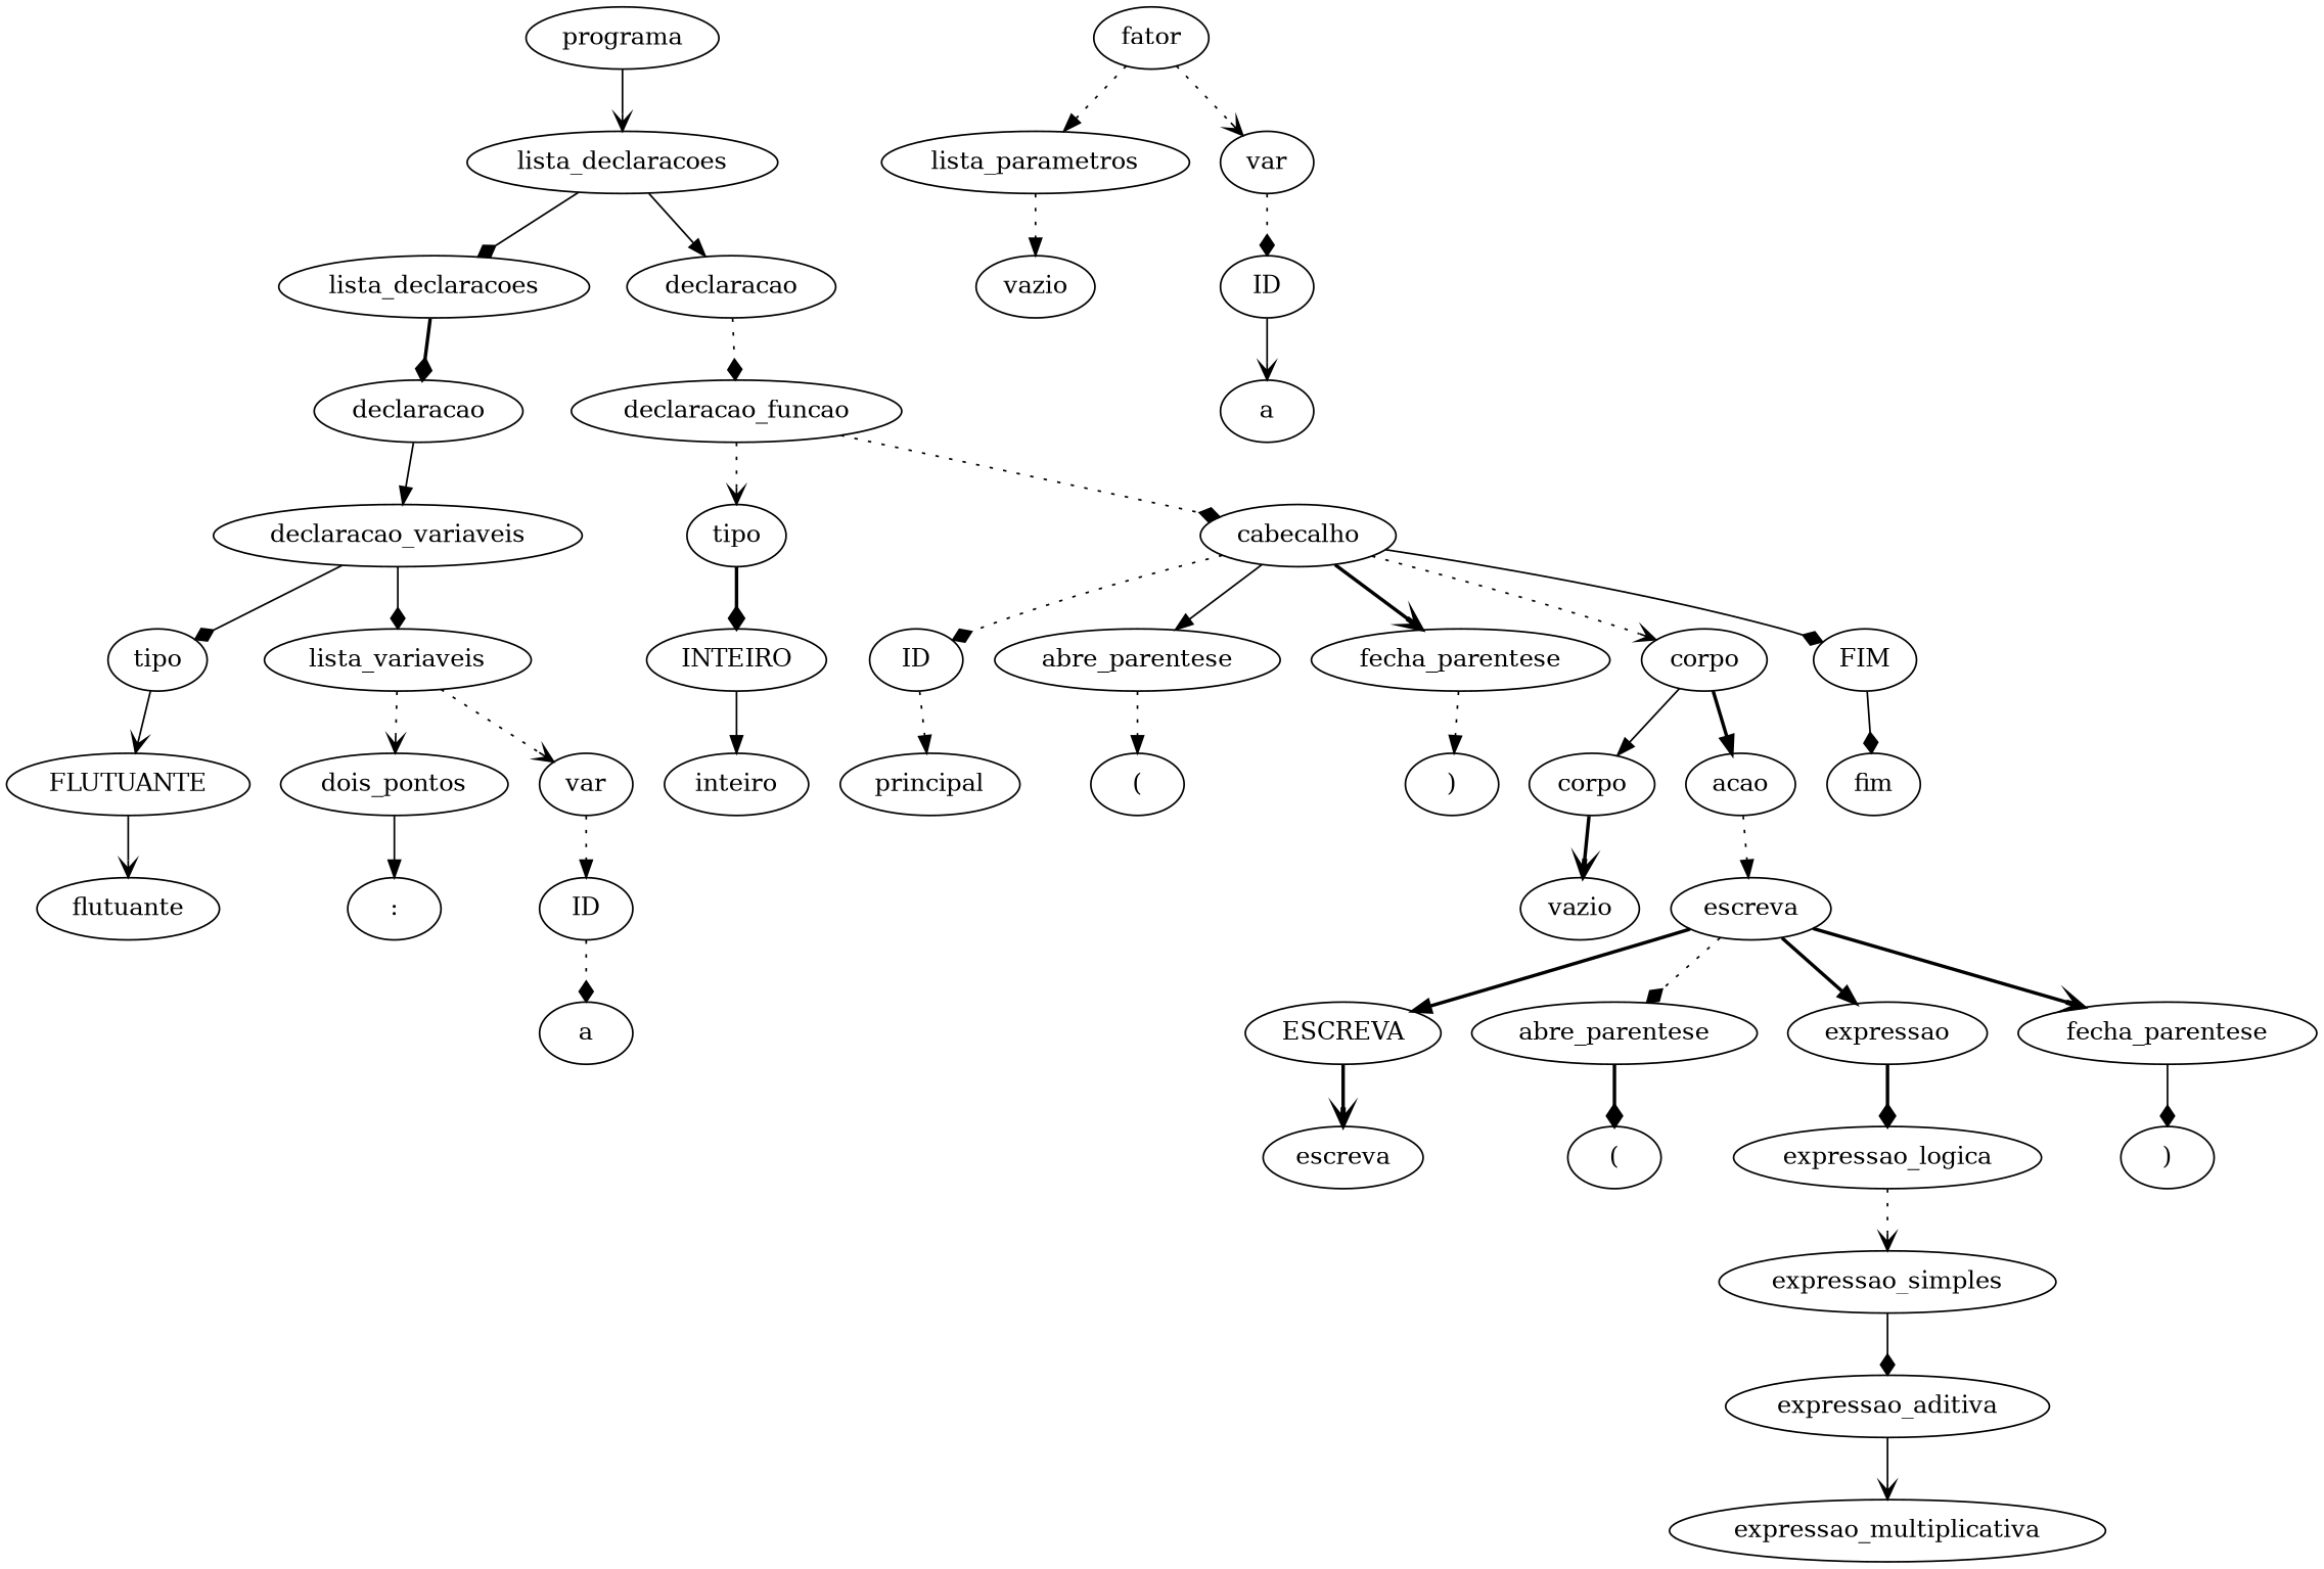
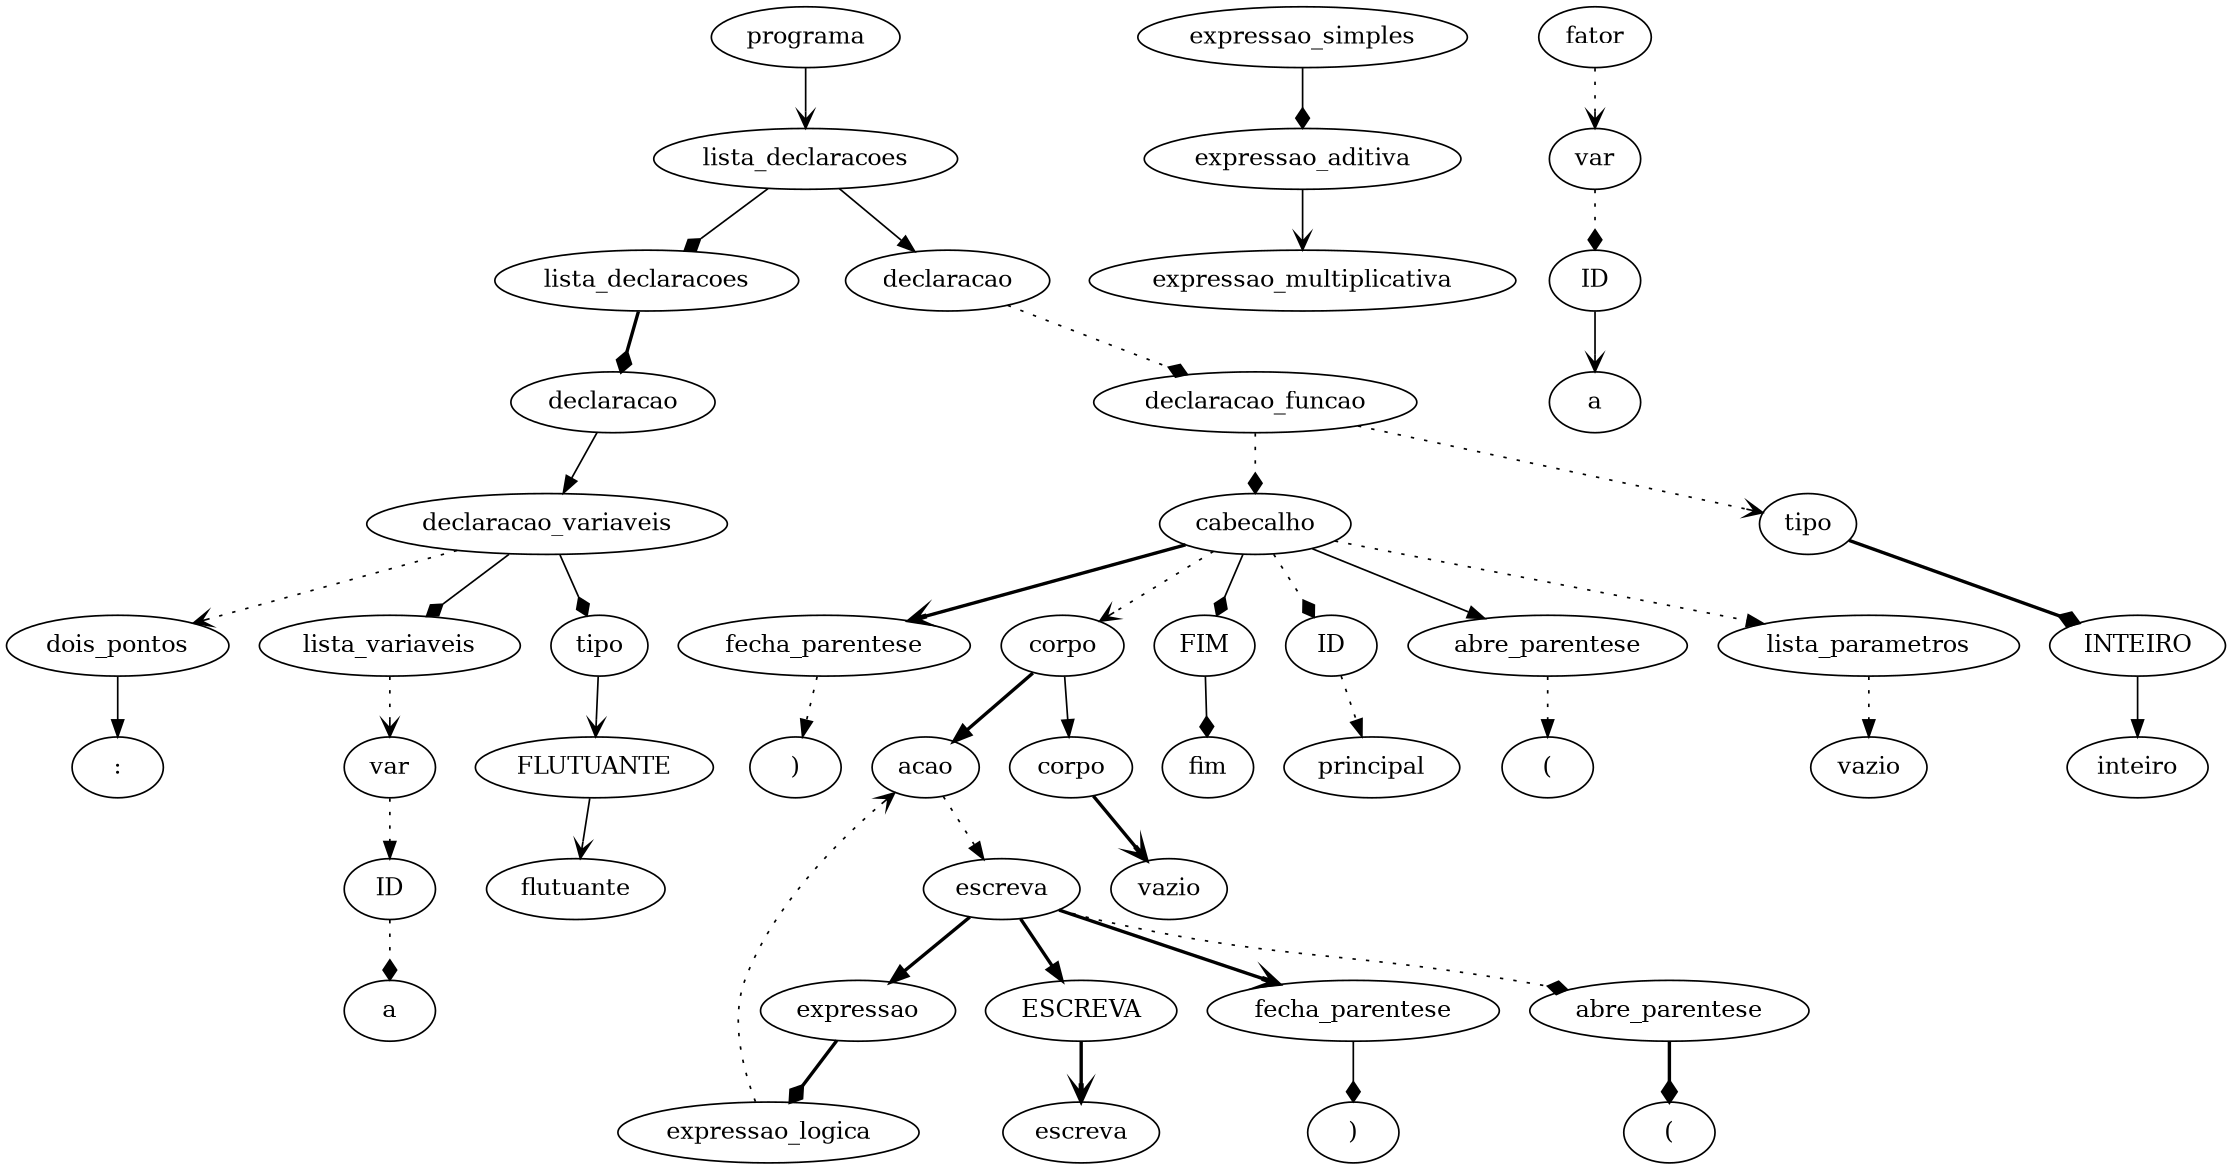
  digraph {
    edge [arrowhead=diamond style=dotted]
    n1 [label=programa]
    n2 [label=lista_declaracoes]
    n3 [label=lista_declaracoes]
    n4 [label=declaracao]
    n5 [label=declaracao]
    n6 [label=declaracao_funcao]
    n7 [label=declaracao_variaveis]
    n8 [label=tipo]
    n9 [label=dois_pontos]
    n10 [label=lista_variaveis]
    n11 [label=FLUTUANTE]
    n12 [label=":"]
    n13 [label=var]
    n14 [label=flutuante]
    n15 [label=ID]
    n16 [label=a]
    n17 [label=tipo]
    n18 [label=cabecalho]
    n19 [label=INTEIRO]
    n20 [label=ID]
    n21 [label=abre_parentese]
    n22 [label=lista_parametros]
    n23 [label=fecha_parentese]
    n24 [label=corpo]
    n25 [label=FIM]
    n26 [label=inteiro]
    n27 [label=principal]
    n28 [label="("]
    n29 [label=vazio]
    n30 [label=")"]
    n31 [label=corpo]
    n32 [label=acao]
    n33 [label=fim]
    n34 [label=vazio]
    n35 [label=escreva]
    n36 [label=ESCREVA]
    n37 [label=abre_parentese]
    n38 [label=expressao]
    n39 [label=fecha_parentese]
    n40 [label=escreva]
    n41 [label="("]
    n42 [label=expressao_logica]
    n43 [label=")"]
    n44 [label=expressao_simples]
    n45 [label=expressao_aditiva]
    n46 [label=expressao_multiplicativa]
    n47 [label=fator]
    n48 [label=var]
    n49 [label=ID]
    n50 [label=a]
    n1 -> n2 [arrowhead=vee style=solid]
    n2 -> n3 [style=solid]
    n2 -> n4 [arrowhead=normal style=solid]
    n3 -> n5 [style=bold]
    n4 -> n6
    n5 -> n7 [arrowhead=normal style=solid]
    n6 -> n17 [arrowhead=vee]
    n6 -> n18
    n7 -> n8 [style=solid]
-   n10 -> n9 [arrowhead=vee]
+   n7 -> n9 [arrowhead=vee]
    n7 -> n10 [style=solid]
    n8 -> n11 [arrowhead=vee style=solid]
    n9 -> n12 [arrowhead=normal style=solid]
    n10 -> n13 [arrowhead=vee]
    n11 -> n14 [arrowhead=vee style=solid]
    n13 -> n15 [arrowhead=normal]
    n15 -> n16
    n17 -> n19 [style=bold]
    n18 -> n20
    n18 -> n21 [arrowhead=normal style=solid]
-   n47 -> n22 [arrowhead=normal]
+   n18 -> n22 [arrowhead=normal]
    n18 -> n23 [arrowhead=vee style=bold]
    n18 -> n24 [arrowhead=vee]
    n18 -> n25 [style=solid]
    n19 -> n26 [arrowhead=normal style=solid]
    n20 -> n27 [arrowhead=normal]
    n21 -> n28 [arrowhead=normal]
    n22 -> n29 [arrowhead=normal]
    n23 -> n30 [arrowhead=normal]
    n24 -> n31 [arrowhead=normal style=solid]
    n24 -> n32 [arrowhead=normal style=bold]
    n25 -> n33 [style=solid]
    n31 -> n34 [arrowhead=vee style=bold]
    n32 -> n35 [arrowhead=normal]
    n35 -> n36 [arrowhead=normal style=bold]
    n35 -> n37
    n35 -> n38 [arrowhead=normal style=bold]
    n35 -> n39 [arrowhead=vee style=bold]
    n36 -> n40 [arrowhead=vee style=bold]
    n37 -> n41 [style=bold]
    n38 -> n42 [style=bold]
    n39 -> n43 [style=solid]
-   n42 -> n44 [arrowhead=vee]
+   n42 -> n32 [arrowhead=vee]
    n44 -> n45 [style=solid]
    n45 -> n46 [arrowhead=vee style=solid]
    n47 -> n48 [arrowhead=vee]
    n48 -> n49
    n49 -> n50 [arrowhead=vee style=solid]
  }
